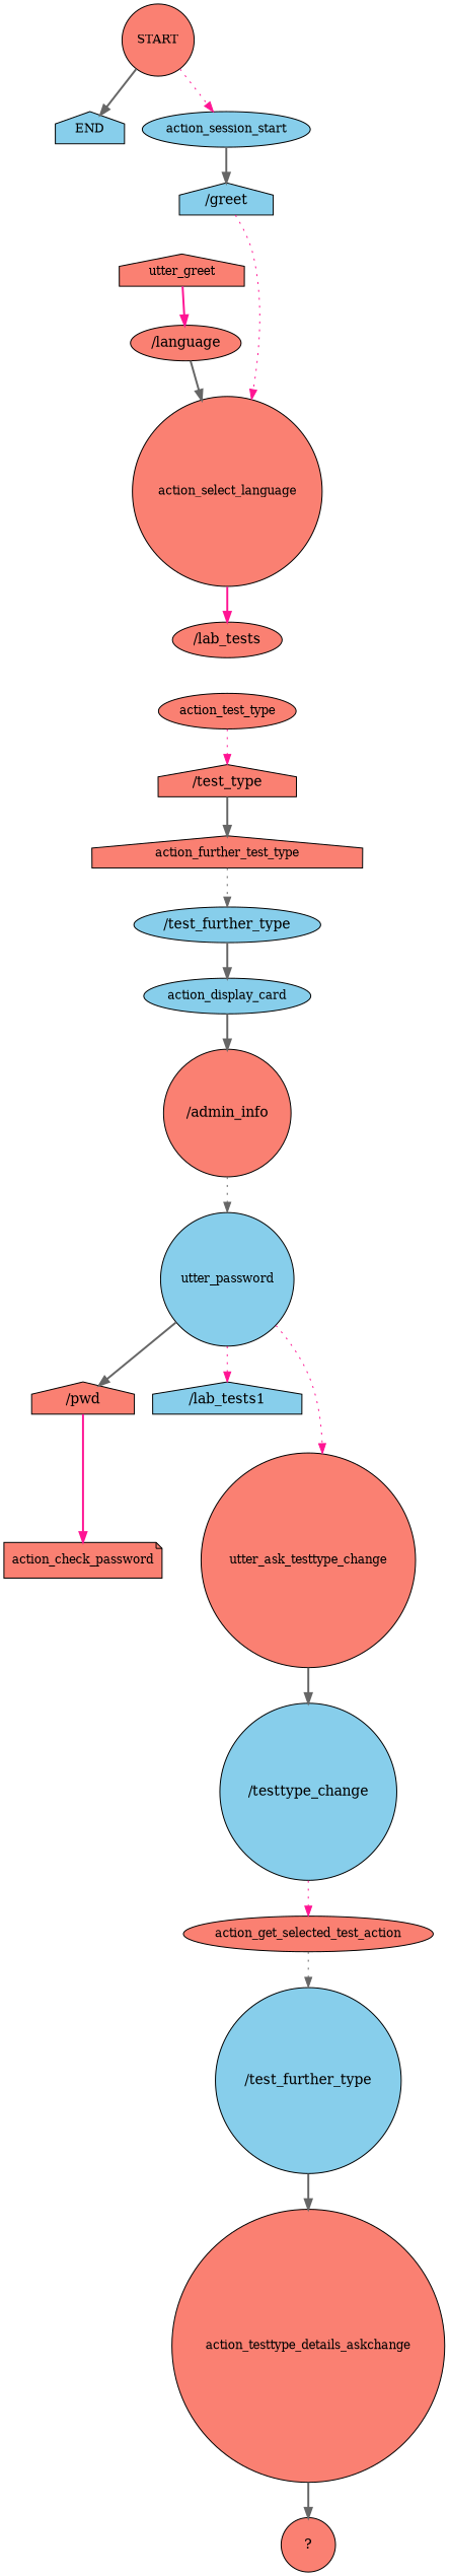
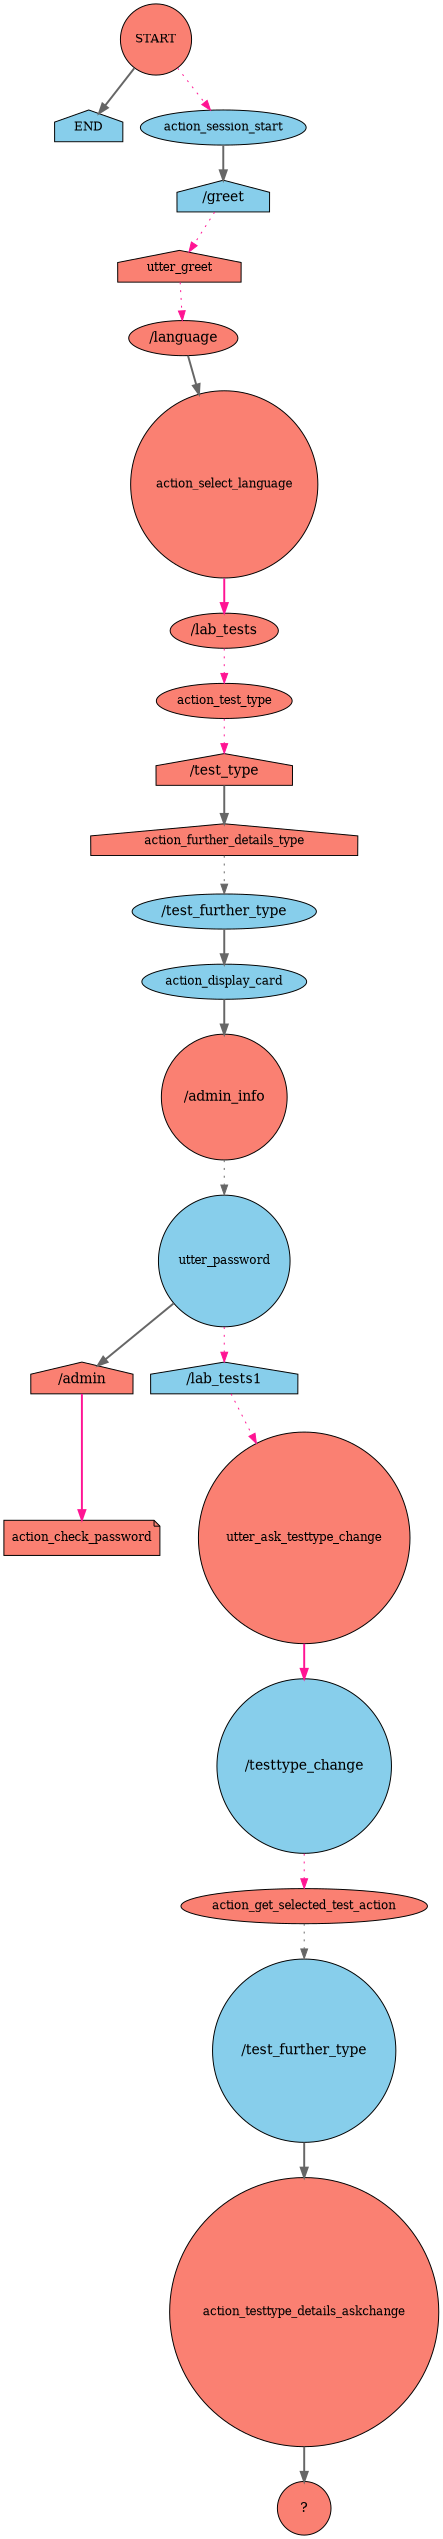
  digraph {
    node [fillcolor=salmon fontsize=12 shape=circle style=filled]
    edge [color=gray40 style=bold]
    n1 [label=START]
    n2 [fillcolor=skyblue label=END shape=house]
    n3 [fillcolor=skyblue label=action_session_start shape=ellipse]
    n4 [fillcolor=skyblue label="/greet" shape=house fontsize=""]
    n5 [label=utter_greet shape=house]
    n6 [label="/language" shape=ellipse fontsize=""]
    n7 [label=action_select_language]
    n8 [label="/lab_tests" shape=ellipse fontsize=""]
    n9 [label=action_test_type shape=ellipse]
    n10 [label="/test_type" shape=house fontsize=""]
-   n11 [label=action_further_test_type shape=house]
+   n11 [label=action_further_details_type shape=house]
    n12 [fillcolor=skyblue label="/test_further_type" shape=ellipse fontsize=""]
    n13 [fillcolor=skyblue label=action_display_card shape=ellipse]
    n14 [label="/admin_info" fontsize=""]
    n15 [fillcolor=skyblue label=utter_password]
-   n16 [label="/pwd" shape=house fontsize=""]
+   n16 [label="/admin" shape=house fontsize=""]
    n17 [fillcolor=skyblue label="/lab_tests1" shape=house fontsize=""]
    n18 [label=action_check_password shape=note]
    n19 [label=utter_ask_testtype_change]
    n20 [fillcolor=skyblue label="/testtype_change" fontsize=""]
    n21 [label=action_get_selected_test_action shape=ellipse]
    n22 [fillcolor=skyblue label="/test_further_type" fontsize=""]
    n23 [label=action_testtype_details_askchange]
    n24 [label="  ?  " fontsize=""]
    n1 -> n2
    n1 -> n3 [color=deeppink style=dotted]
    n3 -> n4
-   n4 -> n7 [color=deeppink style=dotted]
-   n5 -> n6 [color=deeppink]
+   n4 -> n5 [color=deeppink style=dotted]
+   n5 -> n6 [color=deeppink style=dotted]
    n6 -> n7
    n7 -> n8 [color=deeppink]
+   n8 -> n9 [color=deeppink style=dotted]
    n9 -> n10 [color=deeppink style=dotted]
    n10 -> n11
    n11 -> n12 [style=dotted]
    n12 -> n13
    n13 -> n14
    n14 -> n15 [style=dotted]
    n15 -> n16
    n15 -> n17 [color=deeppink style=dotted]
    n16 -> n18 [color=deeppink]
-   n15 -> n19 [color=deeppink style=dotted]
-   n19 -> n20
+   n17 -> n19 [color=deeppink style=dotted]
+   n19 -> n20 [color=deeppink]
    n20 -> n21 [color=deeppink style=dotted]
    n21 -> n22 [style=dotted]
    n22 -> n23
    n23 -> n24
  }
